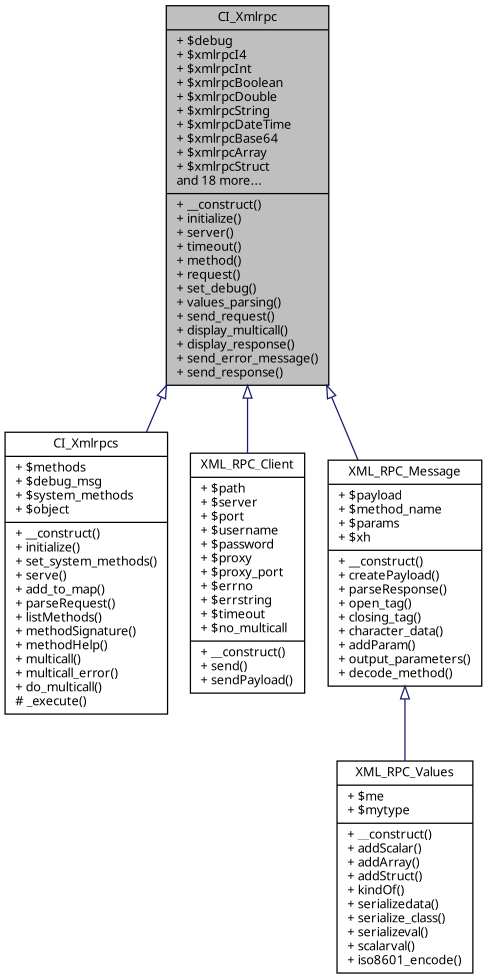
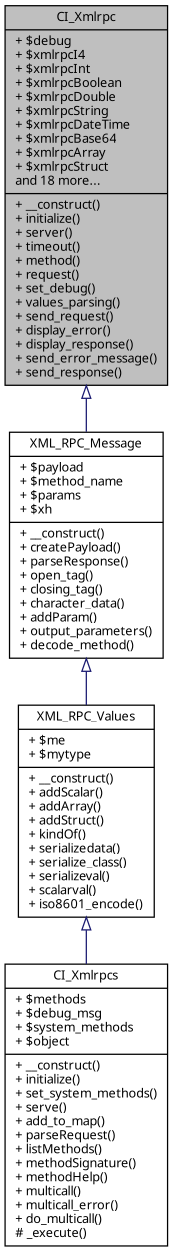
  digraph {
    fontname="Noto Sans"
    node [color=black fillcolor=white fontname="Noto Sans" fontsize=10 shape=record style=filled]
    edge [arrowtail=onormal color=midnightblue dir=back fontname="Noto Sans" fontsize=10 labelfontname=Helvetica labelfontsize=10 style=solid]
-   n1 [fillcolor=grey75 fontcolor=black height=0.2 label="{CI_Xmlrpc\n|+ $debug\l+ $xmlrpcI4\l+ $xmlrpcInt\l+ $xmlrpcBoolean\l+ $xmlrpcDouble\l+ $xmlrpcString\l+ $xmlrpcDateTime\l+ $xmlrpcBase64\l+ $xmlrpcArray\l+ $xmlrpcStruct\land 18 more...\l|+ __construct()\l+ initialize()\l+ server()\l+ timeout()\l+ method()\l+ request()\l+ set_debug()\l+ values_parsing()\l+ send_request()\l+ display_multicall()\l+ display_response()\l+ send_error_message()\l+ send_response()\l}" width=0.4]
+   n1 [fillcolor=grey75 fontcolor=black height=0.2 label="{CI_Xmlrpc\n|+ $debug\l+ $xmlrpcI4\l+ $xmlrpcInt\l+ $xmlrpcBoolean\l+ $xmlrpcDouble\l+ $xmlrpcString\l+ $xmlrpcDateTime\l+ $xmlrpcBase64\l+ $xmlrpcArray\l+ $xmlrpcStruct\land 18 more...\l|+ __construct()\l+ initialize()\l+ server()\l+ timeout()\l+ method()\l+ request()\l+ set_debug()\l+ values_parsing()\l+ send_request()\l+ display_error()\l+ display_response()\l+ send_error_message()\l+ send_response()\l}" width=0.4]
    n2 [height=0.2 label="{CI_Xmlrpcs\n|+ $methods\l+ $debug_msg\l+ $system_methods\l+ $object\l|+ __construct()\l+ initialize()\l+ set_system_methods()\l+ serve()\l+ add_to_map()\l+ parseRequest()\l+ listMethods()\l+ methodSignature()\l+ methodHelp()\l+ multicall()\l+ multicall_error()\l+ do_multicall()\l# _execute()\l}" width=0.4]
-   n3 [height=0.2 label="{XML_RPC_Client\n|+ $path\l+ $server\l+ $port\l+ $username\l+ $password\l+ $proxy\l+ $proxy_port\l+ $errno\l+ $errstring\l+ $timeout\l+ $no_multicall\l|+ __construct()\l+ send()\l+ sendPayload()\l}" width=0.4]
    n4 [height=0.2 label="{XML_RPC_Message\n|+ $payload\l+ $method_name\l+ $params\l+ $xh\l|+ __construct()\l+ createPayload()\l+ parseResponse()\l+ open_tag()\l+ closing_tag()\l+ character_data()\l+ addParam()\l+ output_parameters()\l+ decode_method()\l}" width=0.4]
    n5 [height=0.2 label="{XML_RPC_Values\n|+ $me\l+ $mytype\l|+ __construct()\l+ addScalar()\l+ addArray()\l+ addStruct()\l+ kindOf()\l+ serializedata()\l+ serialize_class()\l+ serializeval()\l+ scalarval()\l+ iso8601_encode()\l}" width=0.4]
-   n1 -> n2
-   n1 -> n3
+   n5 -> n2
    n1 -> n4
    n4 -> n5
  }
